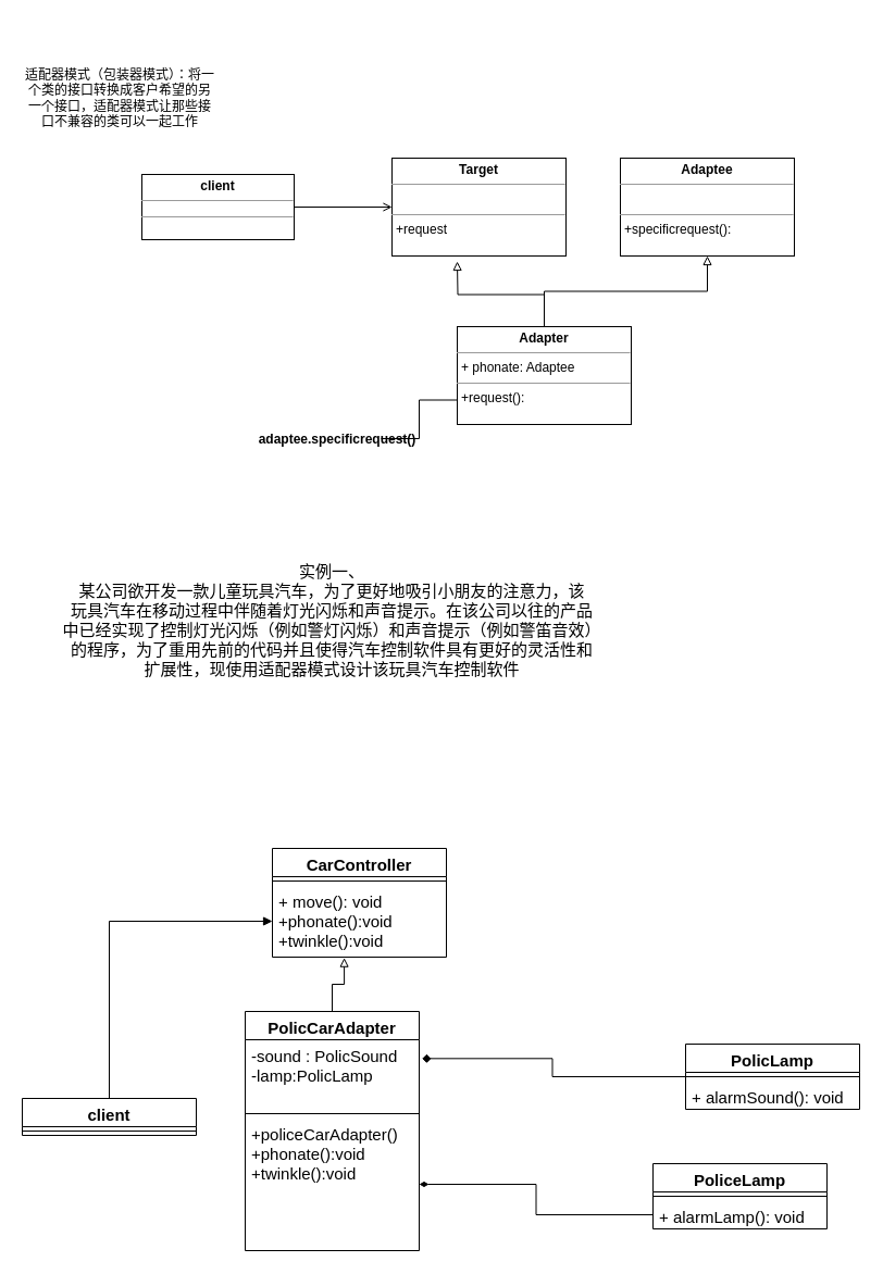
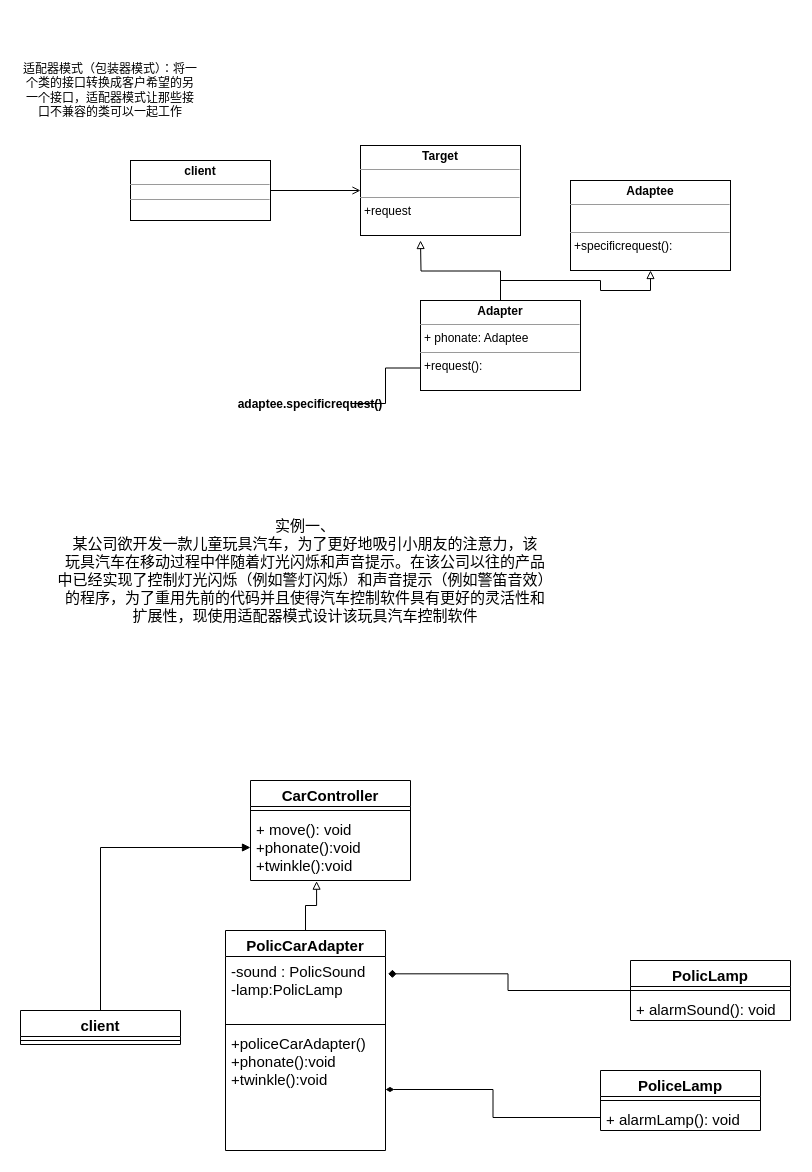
  <mxCell id="0" />
  <mxCell id="1" parent="0" />
  <mxCell id="2" value="适配器模式（包装器模式）：将一个类的接口转换成客户希望的另一个接口，适配器模式让那些接口不兼容的类可以一起工作" style="text;html=1;strokeColor=none;fillColor=none;align=center;verticalAlign=middle;whiteSpace=wrap;rounded=0;" vertex="1" parent="1"><mxGeometry x="20" y="20" width="180" height="140" as="geometry" /></mxCell>
  <mxCell id="3" value="" style="edgeStyle=orthogonalEdgeStyle;rounded=0;orthogonalLoop=1;jettySize=auto;html=1;endArrow=open;endFill=0;" edge="1" parent="1" source="4" target="5"><mxGeometry relative="1" as="geometry" /></mxCell>
  <mxCell id="4" value="&lt;p style=&quot;margin:0px;margin-top:4px;text-align:center;&quot;&gt;&lt;b&gt;client&lt;/b&gt;&lt;/p&gt;&lt;hr size=&quot;1&quot;&gt;&lt;div style=&quot;height:2px;&quot;&gt;&lt;/div&gt;&lt;hr size=&quot;1&quot;&gt;&lt;div style=&quot;height:2px;&quot;&gt;&lt;/div&gt;" style="verticalAlign=top;align=left;overflow=fill;fontSize=12;fontFamily=Helvetica;html=1;" vertex="1" parent="1"><mxGeometry x="130" y="160" width="140" height="60" as="geometry" /></mxCell>
  <mxCell id="5" value="&lt;p style=&quot;margin:0px;margin-top:4px;text-align:center;&quot;&gt;&lt;b&gt;Target&lt;/b&gt;&lt;/p&gt;&lt;hr size=&quot;1&quot;&gt;&lt;p style=&quot;margin:0px;margin-left:4px;&quot;&gt;&lt;br&gt;&lt;/p&gt;&lt;hr size=&quot;1&quot;&gt;&lt;p style=&quot;margin:0px;margin-left:4px;&quot;&gt;+request&lt;/p&gt;" style="verticalAlign=top;align=left;overflow=fill;fontSize=12;fontFamily=Helvetica;html=1;" vertex="1" parent="1"><mxGeometry x="360" y="145" width="160" height="90" as="geometry" /></mxCell>
- <mxCell id="6" value="&lt;p style=&quot;margin:0px;margin-top:4px;text-align:center;&quot;&gt;&lt;b&gt;Adaptee&lt;/b&gt;&lt;/p&gt;&lt;hr size=&quot;1&quot;&gt;&lt;p style=&quot;margin:0px;margin-left:4px;&quot;&gt;&lt;br&gt;&lt;/p&gt;&lt;hr size=&quot;1&quot;&gt;&lt;p style=&quot;margin:0px;margin-left:4px;&quot;&gt;+specificrequest():&amp;nbsp;&lt;/p&gt;" style="verticalAlign=top;align=left;overflow=fill;fontSize=12;fontFamily=Helvetica;html=1;" vertex="1" parent="1"><mxGeometry x="570" y="145" width="160" height="90" as="geometry" /></mxCell>
+ <mxCell id="6" value="&lt;p style=&quot;margin:0px;margin-top:4px;text-align:center;&quot;&gt;&lt;b&gt;Adaptee&lt;/b&gt;&lt;/p&gt;&lt;hr size=&quot;1&quot;&gt;&lt;p style=&quot;margin:0px;margin-left:4px;&quot;&gt;&lt;br&gt;&lt;/p&gt;&lt;hr size=&quot;1&quot;&gt;&lt;p style=&quot;margin:0px;margin-left:4px;&quot;&gt;+specificrequest():&amp;nbsp;&lt;/p&gt;" style="verticalAlign=top;align=left;overflow=fill;fontSize=12;fontFamily=Helvetica;html=1;" vertex="1" parent="1"><mxGeometry x="570" y="180" width="160" height="90" as="geometry" /></mxCell>
  <mxCell id="7" style="edgeStyle=orthogonalEdgeStyle;rounded=0;orthogonalLoop=1;jettySize=auto;html=1;endArrow=block;endFill=0;" edge="1" parent="1" source="9"><mxGeometry relative="1" as="geometry"><mxPoint x="420" y="240" as="targetPoint" /></mxGeometry></mxCell>
  <mxCell id="8" style="edgeStyle=orthogonalEdgeStyle;rounded=0;orthogonalLoop=1;jettySize=auto;html=1;endArrow=block;endFill=0;" edge="1" parent="1" source="9" target="6"><mxGeometry relative="1" as="geometry" /></mxCell>
  <mxCell id="9" value="&lt;p style=&quot;margin:0px;margin-top:4px;text-align:center;&quot;&gt;&lt;b&gt;Adapter&lt;/b&gt;&lt;/p&gt;&lt;hr size=&quot;1&quot;&gt;&lt;p style=&quot;margin:0px;margin-left:4px;&quot;&gt;+ phonate: Adaptee&lt;/p&gt;&lt;hr size=&quot;1&quot;&gt;&lt;p style=&quot;margin:0px;margin-left:4px;&quot;&gt;+request():&amp;nbsp;&lt;/p&gt;" style="verticalAlign=top;align=left;overflow=fill;fontSize=12;fontFamily=Helvetica;html=1;" vertex="1" parent="1"><mxGeometry x="420" y="300" width="160" height="90" as="geometry" /></mxCell>
  <mxCell id="10" style="edgeStyle=orthogonalEdgeStyle;rounded=0;orthogonalLoop=1;jettySize=auto;html=1;entryX=0;entryY=0.75;entryDx=0;entryDy=0;endArrow=none;endFill=0;" edge="1" parent="1" source="11" target="9"><mxGeometry relative="1" as="geometry" /></mxCell>
  <mxCell id="11" value="adaptee.specificrequest()" style="text;align=center;fontStyle=1;verticalAlign=middle;spacingLeft=3;spacingRight=3;strokeColor=none;rotatable=0;points=[[0,0.5],[1,0.5]];portConstraint=eastwest;" vertex="1" parent="1"><mxGeometry x="270" y="390" width="80" height="26" as="geometry" /></mxCell>
  <mxCell id="12" value="" style="edgeStyle=orthogonalEdgeStyle;rounded=0;orthogonalLoop=1;jettySize=auto;html=1;fontSize=15;endArrow=block;endFill=1;" edge="1" parent="1" source="13" target="17"><mxGeometry relative="1" as="geometry" /></mxCell>
  <mxCell id="13" value="client" style="swimlane;fontStyle=1;align=center;verticalAlign=top;childLayout=stackLayout;horizontal=1;startSize=26;horizontalStack=0;resizeParent=1;resizeParentMax=0;resizeLast=0;collapsible=1;marginBottom=0;fontSize=15;" vertex="1" parent="1"><mxGeometry x="20" y="1010" width="160" height="34" as="geometry" /></mxCell>
  <mxCell id="14" value="" style="line;strokeWidth=1;fillColor=none;align=left;verticalAlign=middle;spacingTop=-1;spacingLeft=3;spacingRight=3;rotatable=0;labelPosition=right;points=[];portConstraint=eastwest;strokeColor=inherit;fontSize=15;" vertex="1" parent="13"><mxGeometry y="26" width="160" height="8" as="geometry" /></mxCell>
  <mxCell id="15" value="CarController" style="swimlane;fontStyle=1;align=center;verticalAlign=top;childLayout=stackLayout;horizontal=1;startSize=26;horizontalStack=0;resizeParent=1;resizeParentMax=0;resizeLast=0;collapsible=1;marginBottom=0;fontSize=15;" vertex="1" parent="1"><mxGeometry x="250" y="780" width="160" height="100" as="geometry" /></mxCell>
  <mxCell id="16" value="" style="line;strokeWidth=1;fillColor=none;align=left;verticalAlign=middle;spacingTop=-1;spacingLeft=3;spacingRight=3;rotatable=0;labelPosition=right;points=[];portConstraint=eastwest;strokeColor=inherit;fontSize=15;" vertex="1" parent="15"><mxGeometry y="26" width="160" height="8" as="geometry" /></mxCell>
  <mxCell id="17" value="+ move(): void&#10;+phonate():void&#10;+twinkle():void" style="text;strokeColor=none;fillColor=none;align=left;verticalAlign=top;spacingLeft=4;spacingRight=4;overflow=hidden;rotatable=0;points=[[0,0.5],[1,0.5]];portConstraint=eastwest;fontSize=15;" vertex="1" parent="15"><mxGeometry y="34" width="160" height="66" as="geometry" /></mxCell>
  <mxCell id="18" style="edgeStyle=orthogonalEdgeStyle;rounded=0;orthogonalLoop=1;jettySize=auto;html=1;entryX=0.413;entryY=1.01;entryDx=0;entryDy=0;entryPerimeter=0;fontSize=15;endArrow=block;endFill=0;" edge="1" parent="1" source="19" target="17"><mxGeometry relative="1" as="geometry" /></mxCell>
  <mxCell id="19" value="PolicCarAdapter" style="swimlane;fontStyle=1;align=center;verticalAlign=top;childLayout=stackLayout;horizontal=1;startSize=26;horizontalStack=0;resizeParent=1;resizeParentMax=0;resizeLast=0;collapsible=1;marginBottom=0;fontSize=15;" vertex="1" parent="1"><mxGeometry x="225" y="930" width="160" height="220" as="geometry" /></mxCell>
  <mxCell id="20" value="-sound : PolicSound&#10;-lamp:PolicLamp" style="text;strokeColor=none;fillColor=none;align=left;verticalAlign=top;spacingLeft=4;spacingRight=4;overflow=hidden;rotatable=0;points=[[0,0.5],[1,0.5]];portConstraint=eastwest;fontSize=15;" vertex="1" parent="19"><mxGeometry y="26" width="160" height="64" as="geometry" /></mxCell>
  <mxCell id="21" value="" style="line;strokeWidth=1;fillColor=none;align=left;verticalAlign=middle;spacingTop=-1;spacingLeft=3;spacingRight=3;rotatable=0;labelPosition=right;points=[];portConstraint=eastwest;strokeColor=inherit;fontSize=15;" vertex="1" parent="19"><mxGeometry y="90" width="160" height="8" as="geometry" /></mxCell>
  <mxCell id="22" value="+policeCarAdapter()&#10;+phonate():void&#10;+twinkle():void" style="text;strokeColor=none;fillColor=none;align=left;verticalAlign=top;spacingLeft=4;spacingRight=4;overflow=hidden;rotatable=0;points=[[0,0.5],[1,0.5]];portConstraint=eastwest;fontSize=15;" vertex="1" parent="19"><mxGeometry y="98" width="160" height="122" as="geometry" /></mxCell>
  <mxCell id="23" style="edgeStyle=orthogonalEdgeStyle;rounded=0;orthogonalLoop=1;jettySize=auto;html=1;entryX=1.017;entryY=0.271;entryDx=0;entryDy=0;entryPerimeter=0;fontSize=15;endArrow=diamond;endFill=1;" edge="1" parent="1" source="24" target="20"><mxGeometry relative="1" as="geometry" /></mxCell>
  <mxCell id="24" value="PolicLamp" style="swimlane;fontStyle=1;align=center;verticalAlign=top;childLayout=stackLayout;horizontal=1;startSize=26;horizontalStack=0;resizeParent=1;resizeParentMax=0;resizeLast=0;collapsible=1;marginBottom=0;fontSize=15;" vertex="1" parent="1"><mxGeometry x="630" y="960" width="160" height="60" as="geometry" /></mxCell>
  <mxCell id="25" value="" style="line;strokeWidth=1;fillColor=none;align=left;verticalAlign=middle;spacingTop=-1;spacingLeft=3;spacingRight=3;rotatable=0;labelPosition=right;points=[];portConstraint=eastwest;strokeColor=inherit;fontSize=15;" vertex="1" parent="24"><mxGeometry y="26" width="160" height="8" as="geometry" /></mxCell>
  <mxCell id="26" value="+ alarmSound(): void" style="text;strokeColor=none;fillColor=none;align=left;verticalAlign=top;spacingLeft=4;spacingRight=4;overflow=hidden;rotatable=0;points=[[0,0.5],[1,0.5]];portConstraint=eastwest;fontSize=15;" vertex="1" parent="24"><mxGeometry y="34" width="160" height="26" as="geometry" /></mxCell>
  <mxCell id="27" value="PoliceLamp" style="swimlane;fontStyle=1;align=center;verticalAlign=top;childLayout=stackLayout;horizontal=1;startSize=26;horizontalStack=0;resizeParent=1;resizeParentMax=0;resizeLast=0;collapsible=1;marginBottom=0;fontSize=15;" vertex="1" parent="1"><mxGeometry x="600" y="1070" width="160" height="60" as="geometry" /></mxCell>
  <mxCell id="28" value="" style="line;strokeWidth=1;fillColor=none;align=left;verticalAlign=middle;spacingTop=-1;spacingLeft=3;spacingRight=3;rotatable=0;labelPosition=right;points=[];portConstraint=eastwest;strokeColor=inherit;fontSize=15;" vertex="1" parent="27"><mxGeometry y="26" width="160" height="8" as="geometry" /></mxCell>
  <mxCell id="29" value="+ alarmLamp(): void" style="text;strokeColor=none;fillColor=none;align=left;verticalAlign=top;spacingLeft=4;spacingRight=4;overflow=hidden;rotatable=0;points=[[0,0.5],[1,0.5]];portConstraint=eastwest;fontSize=15;" vertex="1" parent="27"><mxGeometry y="34" width="160" height="26" as="geometry" /></mxCell>
  <mxCell id="30" style="edgeStyle=orthogonalEdgeStyle;rounded=0;orthogonalLoop=1;jettySize=auto;html=1;entryX=1;entryY=0.5;entryDx=0;entryDy=0;fontSize=15;endArrow=diamondThin;endFill=1;" edge="1" parent="1" source="29" target="22"><mxGeometry relative="1" as="geometry" /></mxCell>
  <mxCell id="31" value="&lt;font style=&quot;font-size: 15px;&quot;&gt;实例一、&lt;br&gt;&lt;span style=&quot;background-color: initial;&quot;&gt;某公司欲开发一款儿童玩具汽车，为了更好地吸引小朋友的注意力，该&lt;/span&gt;&lt;/font&gt;&lt;div style=&quot;font-size: 15px;&quot;&gt;&lt;font style=&quot;font-size: 15px;&quot;&gt;玩具汽车在移动过程中伴随着灯光闪烁和声音提示。在该公司以往的产品&lt;/font&gt;&lt;/div&gt;&lt;div style=&quot;font-size: 15px;&quot;&gt;&lt;font style=&quot;font-size: 15px;&quot;&gt;中已经实现了控制灯光闪烁（例如警灯闪烁）和声音提示（例如警笛音效）&lt;/font&gt;&lt;/div&gt;&lt;div style=&quot;font-size: 15px;&quot;&gt;&lt;font style=&quot;font-size: 15px;&quot;&gt;的程序，为了重用先前的代码并且使得汽车控制软件具有更好的灵活性和&lt;/font&gt;&lt;/div&gt;&lt;div style=&quot;font-size: 15px;&quot;&gt;&lt;font style=&quot;font-size: 15px;&quot;&gt;扩展性，现使用适配器模式设计该玩具汽车控制软件&lt;/font&gt;&lt;/div&gt;" style="text;html=1;strokeColor=none;fillColor=none;align=center;verticalAlign=middle;whiteSpace=wrap;rounded=0;" vertex="1" parent="1"><mxGeometry x="50" y="450" width="510" height="240" as="geometry" /></mxCell>
